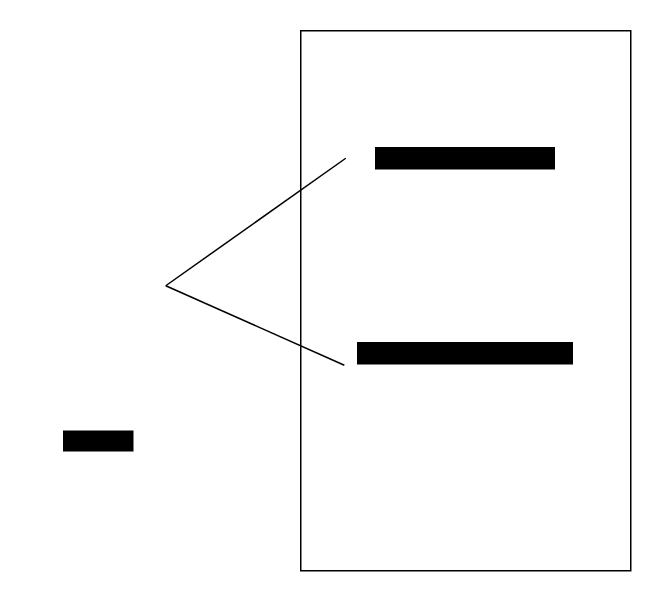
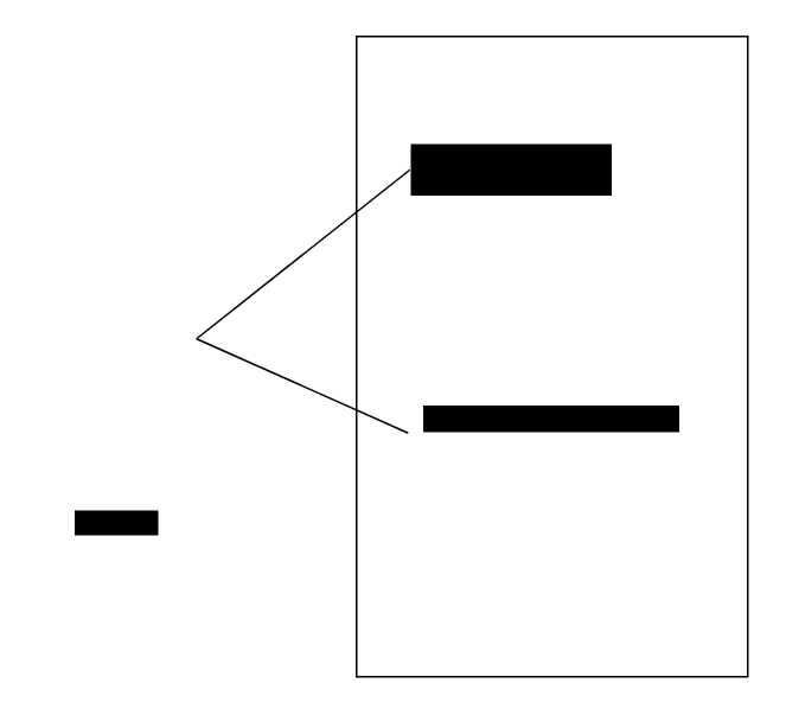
  <mxCell id="0" />
  <mxCell id="1" parent="0" />
  <mxCell id="2" value="ユーザー" style="shape=umlActor;verticalLabelPosition=bottom;labelBackgroundColor=#000000;verticalAlign=top;html=1;outlineConnect=0;strokeColor=#FFFFFF;" vertex="1" parent="1"><mxGeometry x="20" y="120" width="90" height="160" as="geometry" /></mxCell>
  <mxCell id="3" value="" style="rounded=0;whiteSpace=wrap;html=1;" vertex="1" parent="1"><mxGeometry x="200" y="20" width="220" height="360" as="geometry" /></mxCell>
  <mxCell id="4" value="ブラウザからログインする" style="ellipse;whiteSpace=wrap;html=1;labelBackgroundColor=#000000;strokeColor=#FFFFFF;" vertex="1" parent="1"><mxGeometry x="230" y="190" width="160" height="90" as="geometry" /></mxCell>
- <mxCell id="5" value="アカウント登録をする" style="ellipse;whiteSpace=wrap;html=1;labelBackgroundColor=#000000;strokeColor=#FFFFFF;" vertex="1" parent="1"><mxGeometry x="230" y="60" width="160" height="90" as="geometry" /></mxCell>
+ <mxCell id="5" value="アカウント登録をする" style="ellipse;whiteSpace=wrap;html=1;labelBackgroundColor=#000000;strokeColor=#FFFFFF;" vertex="1" parent="1"><mxGeometry x="230" y="60" width="115" height="70" as="geometry" /></mxCell>
  <mxCell id="6" value="" style="endArrow=none;html=1;entryX=-0.006;entryY=0.589;entryDx=0;entryDy=0;entryPerimeter=0;" edge="1" parent="1" target="4"><mxGeometry width="50" height="50" relative="1" as="geometry"><mxPoint x="110" y="190" as="sourcePoint" /><mxPoint x="160" y="140" as="targetPoint" /></mxGeometry></mxCell>
  <mxCell id="7" value="" style="endArrow=none;html=1;entryX=0;entryY=0.5;entryDx=0;entryDy=0;" edge="1" parent="1" target="5"><mxGeometry width="50" height="50" relative="1" as="geometry"><mxPoint x="110" y="190" as="sourcePoint" /><mxPoint x="160" y="140" as="targetPoint" /></mxGeometry></mxCell>
  <mxCell id="8" style="edgeStyle=orthogonalEdgeStyle;rounded=0;orthogonalLoop=1;jettySize=auto;html=1;exitX=0.5;exitY=1;exitDx=0;exitDy=0;" edge="1" parent="1" source="3" target="3"><mxGeometry relative="1" as="geometry" /></mxCell>
